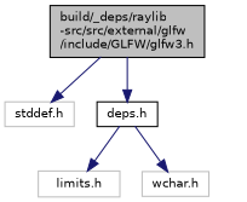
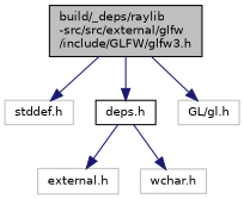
  digraph {
    node [color=grey75 fillcolor=white fontname=Helvetica fontsize=10 shape=record style=filled]
    edge [color=midnightblue fontname=Helvetica fontsize=10 labelfontname=Helvetica labelfontsize=10 style=solid]
    n1 [color=black fillcolor=grey75 fontcolor=black height=0.2 label="build/_deps/raylib\l-src/src/external/glfw\l/include/GLFW/glfw3.h" width=0.4]
    n2 [height=0.2 label="stddef.h" width=0.4]
    n3 [color=black height=0.2 label="deps.h" width=0.4]
-   n5 [height=0.2 label="limits.h" width=0.4]
+   n4 [height=0.2 label="GL/gl.h" width=0.4]
+   n5 [height=0.2 label="external.h" width=0.4]
    n6 [height=0.2 label="wchar.h" width=0.4]
    n1 -> n2
    n1 -> n3
+   n1 -> n4
    n3 -> n5
    n3 -> n6
  }
